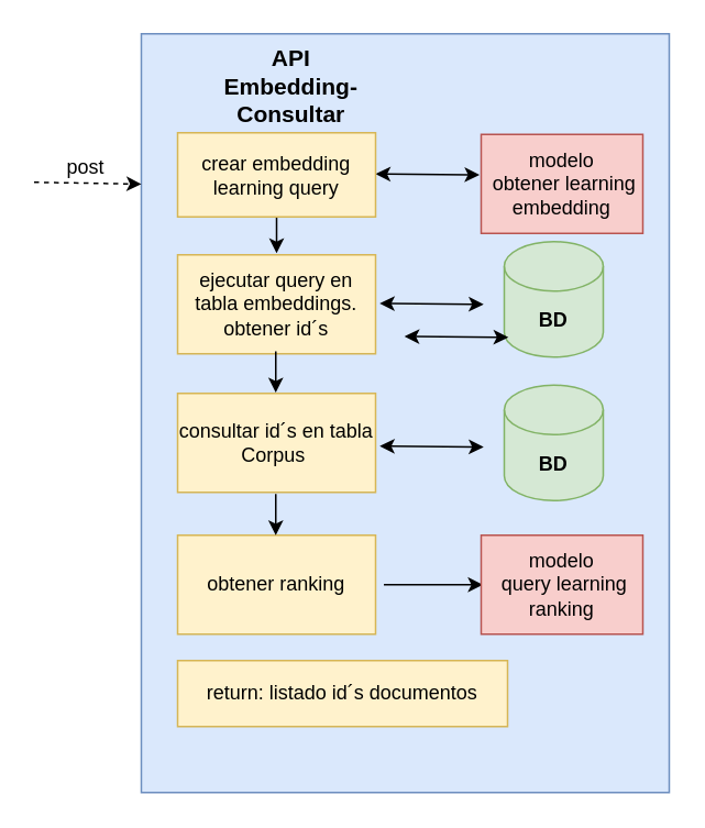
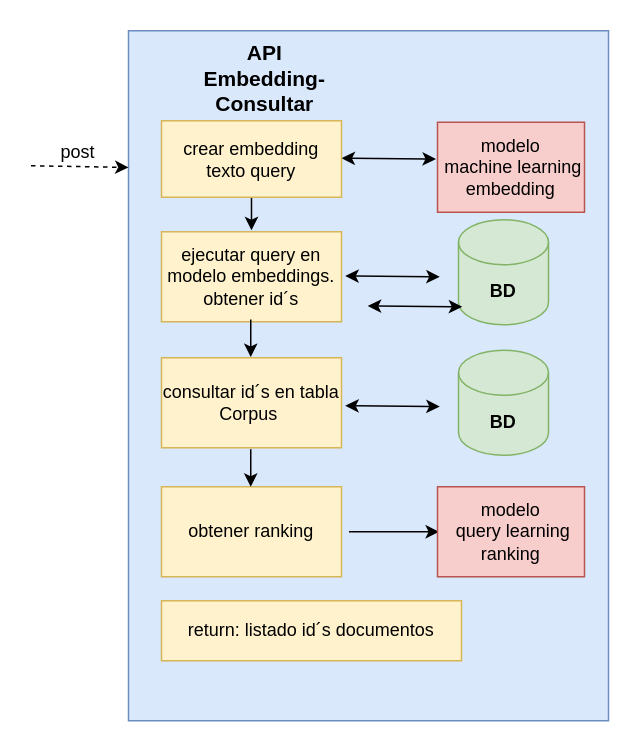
  <mxCell id="0" />
  <mxCell id="1" parent="0" />
  <mxCell id="2" value="" style="rounded=0;whiteSpace=wrap;html=1;fillColor=#dae8fc;strokeColor=#6c8ebf;" vertex="1" parent="1"><mxGeometry x="85" y="20" width="320" height="460" as="geometry" /></mxCell>
- <mxCell id="3" value="ejecutar query en tabla embeddings.&lt;br&gt;obtener id´s" style="rounded=0;whiteSpace=wrap;html=1;fillColor=#fff2cc;strokeColor=#d6b656;" vertex="1" parent="1"><mxGeometry x="107" y="154" width="120" height="60" as="geometry" /></mxCell>
+ <mxCell id="3" value="ejecutar query en modelo embeddings.&lt;br&gt;obtener id´s" style="rounded=0;whiteSpace=wrap;html=1;fillColor=#fff2cc;strokeColor=#d6b656;" vertex="1" parent="1"><mxGeometry x="107" y="154" width="120" height="60" as="geometry" /></mxCell>
  <mxCell id="4" value="&lt;b&gt;&lt;font style=&quot;font-size: 14px;&quot;&gt;API Embedding- Consultar&lt;/font&gt;&lt;/b&gt;" style="text;html=1;strokeColor=none;fillColor=none;align=center;verticalAlign=middle;whiteSpace=wrap;rounded=0;" vertex="1" parent="1"><mxGeometry x="146" y="37" width="60" height="30" as="geometry" /></mxCell>
  <mxCell id="5" value="&lt;b&gt;BD&lt;/b&gt;" style="shape=cylinder3;whiteSpace=wrap;html=1;boundedLbl=1;backgroundOutline=1;size=15;fillColor=#d5e8d4;strokeColor=#82b366;" vertex="1" parent="1"><mxGeometry x="305" y="146" width="60" height="70" as="geometry" /></mxCell>
  <mxCell id="6" value="consultar id´s en tabla Corpus&amp;nbsp;" style="rounded=0;whiteSpace=wrap;html=1;fillColor=#fff2cc;strokeColor=#d6b656;" vertex="1" parent="1"><mxGeometry x="107" y="238" width="120" height="60" as="geometry" /></mxCell>
- <mxCell id="7" value="modelo&lt;br&gt;&amp;nbsp;obtener learning embedding" style="rounded=0;whiteSpace=wrap;html=1;fillColor=#f8cecc;strokeColor=#b85450;" vertex="1" parent="1"><mxGeometry x="291" y="81" width="98" height="60" as="geometry" /></mxCell>
+ <mxCell id="7" value="modelo&lt;br&gt;&amp;nbsp;machine learning embedding" style="rounded=0;whiteSpace=wrap;html=1;fillColor=#f8cecc;strokeColor=#b85450;" vertex="1" parent="1"><mxGeometry x="291" y="81" width="98" height="60" as="geometry" /></mxCell>
  <mxCell id="8" value="obtener ranking" style="rounded=0;whiteSpace=wrap;html=1;fillColor=#fff2cc;strokeColor=#d6b656;" vertex="1" parent="1"><mxGeometry x="107" y="324" width="120" height="60" as="geometry" /></mxCell>
  <mxCell id="9" value="" style="endArrow=classic;html=1;rounded=0;entryX=-0.015;entryY=0.392;entryDx=0;entryDy=0;entryPerimeter=0;dashed=1;" edge="1" parent="1"><mxGeometry width="50" height="50" relative="1" as="geometry"><mxPoint x="20" y="110" as="sourcePoint" /><mxPoint x="85.05" y="111.12" as="targetPoint" /><Array as="points" /></mxGeometry></mxCell>
  <mxCell id="10" value="post" style="text;html=1;align=center;verticalAlign=middle;resizable=0;points=[];autosize=1;strokeColor=none;fillColor=none;" vertex="1" parent="1"><mxGeometry x="26" y="86" width="50" height="30" as="geometry" /></mxCell>
  <mxCell id="11" value="" style="endArrow=classic;startArrow=classic;html=1;rounded=0;" edge="1" parent="1"><mxGeometry width="50" height="50" relative="1" as="geometry"><mxPoint x="227" y="105" as="sourcePoint" /><mxPoint x="290" y="105.5" as="targetPoint" /></mxGeometry></mxCell>
  <mxCell id="12" value="" style="endArrow=classic;html=1;rounded=0;" edge="1" parent="1"><mxGeometry width="50" height="50" relative="1" as="geometry"><mxPoint x="232" y="354" as="sourcePoint" /><mxPoint x="292" y="354" as="targetPoint" /></mxGeometry></mxCell>
  <mxCell id="13" value="" style="endArrow=classic;html=1;rounded=0;entryX=0.5;entryY=0;entryDx=0;entryDy=0;" edge="1" parent="1"><mxGeometry width="50" height="50" relative="1" as="geometry"><mxPoint x="167" y="127" as="sourcePoint" /><mxPoint x="167" y="153" as="targetPoint" /></mxGeometry></mxCell>
  <mxCell id="14" value="" style="endArrow=classic;html=1;rounded=0;" edge="1" parent="1"><mxGeometry width="50" height="50" relative="1" as="geometry"><mxPoint x="166.5" y="212.5" as="sourcePoint" /><mxPoint x="166.5" y="237.5" as="targetPoint" /></mxGeometry></mxCell>
  <mxCell id="15" value="" style="endArrow=classic;html=1;rounded=0;" edge="1" parent="1"><mxGeometry width="50" height="50" relative="1" as="geometry"><mxPoint x="166.5" y="299" as="sourcePoint" /><mxPoint x="166.5" y="324" as="targetPoint" /><Array as="points"><mxPoint x="166.5" y="299" /></Array></mxGeometry></mxCell>
- <mxCell id="16" value="crear embedding&lt;br&gt;learning query" style="rounded=0;whiteSpace=wrap;html=1;fillColor=#fff2cc;strokeColor=#d6b656;" vertex="1" parent="1"><mxGeometry x="107" y="80" width="120" height="51" as="geometry" /></mxCell>
+ <mxCell id="16" value="crear embedding&lt;br&gt;texto query" style="rounded=0;whiteSpace=wrap;html=1;fillColor=#fff2cc;strokeColor=#d6b656;" vertex="1" parent="1"><mxGeometry x="107" y="80" width="120" height="51" as="geometry" /></mxCell>
  <mxCell id="17" value="" style="endArrow=classic;startArrow=classic;html=1;rounded=0;" edge="1" parent="1"><mxGeometry width="50" height="50" relative="1" as="geometry"><mxPoint x="229.5" y="183.5" as="sourcePoint" /><mxPoint x="292.5" y="184" as="targetPoint" /></mxGeometry></mxCell>
  <mxCell id="18" value="&lt;b&gt;BD&lt;/b&gt;" style="shape=cylinder3;whiteSpace=wrap;html=1;boundedLbl=1;backgroundOutline=1;size=15;fillColor=#d5e8d4;strokeColor=#82b366;" vertex="1" parent="1"><mxGeometry x="305" y="233" width="60" height="70" as="geometry" /></mxCell>
  <mxCell id="19" value="" style="endArrow=classic;startArrow=classic;html=1;rounded=0;" edge="1" parent="1"><mxGeometry width="50" height="50" relative="1" as="geometry"><mxPoint x="229.5" y="270" as="sourcePoint" /><mxPoint x="292.5" y="270.5" as="targetPoint" /></mxGeometry></mxCell>
  <mxCell id="20" value="" style="endArrow=classic;startArrow=classic;html=1;rounded=0;" edge="1" parent="1"><mxGeometry width="50" height="50" relative="1" as="geometry"><mxPoint x="244.5" y="203.5" as="sourcePoint" /><mxPoint x="307.5" y="204" as="targetPoint" /></mxGeometry></mxCell>
  <mxCell id="21" value="modelo&lt;br&gt;&amp;nbsp;query learning ranking" style="rounded=0;whiteSpace=wrap;html=1;fillColor=#f8cecc;strokeColor=#b85450;" vertex="1" parent="1"><mxGeometry x="291" y="324" width="98" height="60" as="geometry" /></mxCell>
  <mxCell id="22" value="return: listado id´s documentos" style="rounded=0;whiteSpace=wrap;html=1;fillColor=#fff2cc;strokeColor=#d6b656;" vertex="1" parent="1"><mxGeometry x="107" y="400" width="200" height="40" as="geometry" /></mxCell>
